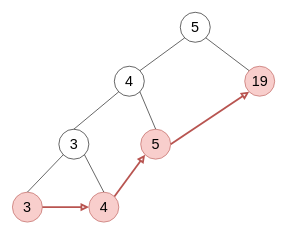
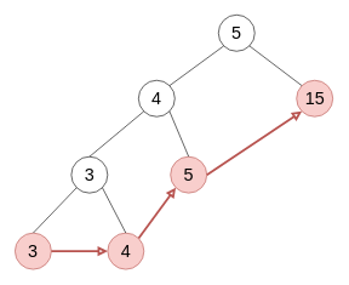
  <mxCell id="0" />
  <mxCell id="1" parent="0" />
  <mxCell id="2" value="&lt;font style=&quot;font-size: 24px&quot;&gt;5&lt;/font&gt;" style="ellipse;whiteSpace=wrap;html=1;aspect=fixed;" parent="1" vertex="1"><mxGeometry x="300" y="20" width="50" height="50" as="geometry" /></mxCell>
  <mxCell id="3" value="&lt;font style=&quot;font-size: 24px&quot;&gt;4&lt;/font&gt;" style="ellipse;whiteSpace=wrap;html=1;aspect=fixed;" parent="1" vertex="1"><mxGeometry x="190" y="110" width="50" height="50" as="geometry" /></mxCell>
- <mxCell id="4" value="&lt;font style=&quot;font-size: 24px&quot;&gt;19&lt;/font&gt;" style="ellipse;whiteSpace=wrap;html=1;aspect=fixed;fillColor=#f8cecc;strokeColor=#b85450;" parent="1" vertex="1"><mxGeometry x="407.5" y="110" width="50" height="50" as="geometry" /></mxCell>
+ <mxCell id="4" value="&lt;font style=&quot;font-size: 24px&quot;&gt;15&lt;/font&gt;" style="ellipse;whiteSpace=wrap;html=1;aspect=fixed;fillColor=#f8cecc;strokeColor=#b85450;" parent="1" vertex="1"><mxGeometry x="407.5" y="110" width="50" height="50" as="geometry" /></mxCell>
  <mxCell id="5" value="&lt;font style=&quot;font-size: 24px&quot;&gt;3&lt;/font&gt;" style="ellipse;whiteSpace=wrap;html=1;aspect=fixed;" parent="1" vertex="1"><mxGeometry x="97.5" y="215" width="50" height="50" as="geometry" /></mxCell>
  <mxCell id="6" value="&lt;font style=&quot;font-size: 24px&quot;&gt;5&lt;/font&gt;" style="ellipse;whiteSpace=wrap;html=1;aspect=fixed;fillColor=#f8cecc;strokeColor=#b85450;" parent="1" vertex="1"><mxGeometry x="234" y="215" width="50" height="50" as="geometry" /></mxCell>
  <mxCell id="7" value="&lt;font style=&quot;font-size: 24px&quot;&gt;4&lt;/font&gt;" style="ellipse;whiteSpace=wrap;html=1;aspect=fixed;fillColor=#f8cecc;strokeColor=#b85450;" parent="1" vertex="1"><mxGeometry x="147.5" y="320" width="50" height="50" as="geometry" /></mxCell>
  <mxCell id="8" value="&lt;font style=&quot;font-size: 24px&quot;&gt;3&lt;/font&gt;" style="ellipse;whiteSpace=wrap;html=1;aspect=fixed;direction=south;fillColor=#f8cecc;strokeColor=#b85450;" parent="1" vertex="1"><mxGeometry x="20" y="320" width="50" height="50" as="geometry" /></mxCell>
  <mxCell id="9" value="" style="endArrow=none;html=1;entryX=0;entryY=1;entryDx=0;entryDy=0;exitX=1;exitY=0;exitDx=0;exitDy=0;" parent="1" source="3" target="2" edge="1"><mxGeometry width="50" height="50" relative="1" as="geometry"><mxPoint x="250" y="60" as="sourcePoint" /><mxPoint x="300" y="10" as="targetPoint" /></mxGeometry></mxCell>
  <mxCell id="10" value="" style="endArrow=none;html=1;entryX=0;entryY=1;entryDx=0;entryDy=0;exitX=0.5;exitY=0;exitDx=0;exitDy=0;" parent="1" source="5" target="3" edge="1"><mxGeometry width="50" height="50" relative="1" as="geometry"><mxPoint x="87.5" y="190" as="sourcePoint" /><mxPoint x="137.5" y="140" as="targetPoint" /></mxGeometry></mxCell>
  <mxCell id="11" value="" style="endArrow=none;html=1;entryX=0;entryY=1;entryDx=0;entryDy=0;exitX=0;exitY=0.5;exitDx=0;exitDy=0;" parent="1" source="8" target="5" edge="1"><mxGeometry width="50" height="50" relative="1" as="geometry"><mxPoint x="-40" y="460" as="sourcePoint" /><mxPoint x="10" y="410" as="targetPoint" /></mxGeometry></mxCell>
  <mxCell id="12" value="" style="endArrow=none;html=1;entryX=1;entryY=1;entryDx=0;entryDy=0;exitX=0.5;exitY=0;exitDx=0;exitDy=0;" parent="1" source="7" target="5" edge="1"><mxGeometry width="50" height="50" relative="1" as="geometry"><mxPoint x="-40" y="460" as="sourcePoint" /><mxPoint x="10" y="410" as="targetPoint" /></mxGeometry></mxCell>
  <mxCell id="13" value="" style="endArrow=none;html=1;entryX=1;entryY=1;entryDx=0;entryDy=0;exitX=0.5;exitY=0;exitDx=0;exitDy=0;" parent="1" source="6" target="3" edge="1"><mxGeometry width="50" height="50" relative="1" as="geometry"><mxPoint x="-40" y="460" as="sourcePoint" /><mxPoint x="10" y="410" as="targetPoint" /></mxGeometry></mxCell>
  <mxCell id="14" value="" style="endArrow=none;html=1;entryX=1;entryY=1;entryDx=0;entryDy=0;exitX=0;exitY=0;exitDx=0;exitDy=0;" parent="1" source="4" target="2" edge="1"><mxGeometry width="50" height="50" relative="1" as="geometry"><mxPoint x="-40" y="460" as="sourcePoint" /><mxPoint x="10" y="410" as="targetPoint" /></mxGeometry></mxCell>
  <mxCell id="15" value="" style="endArrow=block;html=1;entryX=0;entryY=0.5;entryDx=0;entryDy=0;exitX=0.5;exitY=0;exitDx=0;exitDy=0;endFill=0;strokeWidth=3;fillColor=#f8cecc;strokeColor=#b85450;" parent="1" source="8" target="7" edge="1"><mxGeometry width="50" height="50" relative="1" as="geometry"><mxPoint x="-40" y="460" as="sourcePoint" /><mxPoint x="10" y="410" as="targetPoint" /></mxGeometry></mxCell>
  <mxCell id="16" value="" style="endArrow=block;html=1;entryX=0;entryY=1;entryDx=0;entryDy=0;exitX=1;exitY=0;exitDx=0;exitDy=0;endFill=0;strokeWidth=3;fillColor=#f8cecc;strokeColor=#b85450;" parent="1" source="7" target="6" edge="1"><mxGeometry width="50" height="50" relative="1" as="geometry"><mxPoint x="20" y="375" as="sourcePoint" /><mxPoint x="100" y="375" as="targetPoint" /></mxGeometry></mxCell>
  <mxCell id="17" value="" style="endArrow=block;html=1;entryX=0;entryY=1;entryDx=0;entryDy=0;exitX=1;exitY=0.5;exitDx=0;exitDy=0;endFill=0;strokeWidth=3;fillColor=#f8cecc;strokeColor=#b85450;" parent="1" source="6" target="4" edge="1"><mxGeometry width="50" height="50" relative="1" as="geometry"><mxPoint x="30" y="385" as="sourcePoint" /><mxPoint x="370" y="240" as="targetPoint" /></mxGeometry></mxCell>
